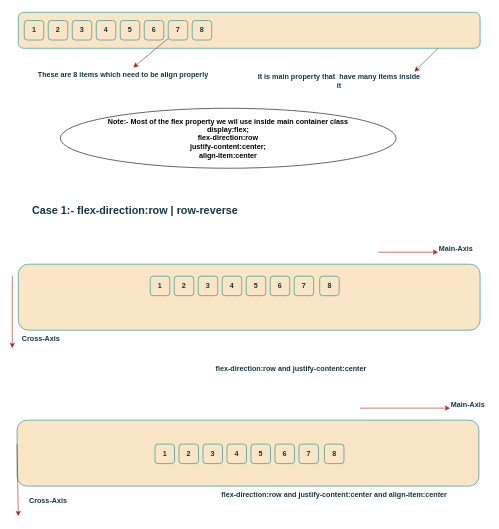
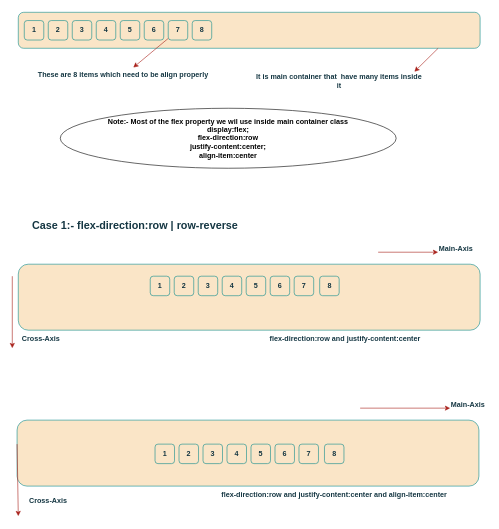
  <mxCell id="0" />
  <mxCell id="1" parent="0" />
  <mxCell id="2" value="" style="rounded=1;whiteSpace=wrap;html=1;labelBackgroundColor=none;fillColor=#FAE5C7;strokeColor=#0F8B8D;fontColor=#143642;" vertex="1" parent="1"><mxGeometry x="30" y="20" width="770" height="60" as="geometry" /></mxCell>
  <mxCell id="3" value="1" style="whiteSpace=wrap;html=1;aspect=fixed;fillColor=#FAE5C7;strokeColor=#0F8B8D;fontStyle=1;labelBackgroundColor=none;fontColor=#143642;rounded=1;" vertex="1" parent="1"><mxGeometry x="40" y="33.75" width="32.5" height="32.5" as="geometry" /></mxCell>
  <mxCell id="4" value="2" style="whiteSpace=wrap;html=1;aspect=fixed;fillColor=#FAE5C7;strokeColor=#0F8B8D;fontStyle=1;labelBackgroundColor=none;fontColor=#143642;rounded=1;" vertex="1" parent="1"><mxGeometry x="80" y="33.75" width="32.5" height="32.5" as="geometry" /></mxCell>
  <mxCell id="5" value="3" style="whiteSpace=wrap;html=1;aspect=fixed;fillColor=#FAE5C7;strokeColor=#0F8B8D;fontStyle=1;labelBackgroundColor=none;fontColor=#143642;rounded=1;" vertex="1" parent="1"><mxGeometry x="120" y="33.75" width="32.5" height="32.5" as="geometry" /></mxCell>
  <mxCell id="6" value="4" style="whiteSpace=wrap;html=1;aspect=fixed;fillColor=#FAE5C7;strokeColor=#0F8B8D;fontStyle=1;labelBackgroundColor=none;fontColor=#143642;rounded=1;" vertex="1" parent="1"><mxGeometry x="160" y="33.75" width="32.5" height="32.5" as="geometry" /></mxCell>
  <mxCell id="7" value="5" style="whiteSpace=wrap;html=1;aspect=fixed;fillColor=#FAE5C7;strokeColor=#0F8B8D;fontStyle=1;labelBackgroundColor=none;fontColor=#143642;rounded=1;" vertex="1" parent="1"><mxGeometry x="200" y="33.75" width="32.5" height="32.5" as="geometry" /></mxCell>
  <mxCell id="8" value="6" style="whiteSpace=wrap;html=1;aspect=fixed;fillColor=#FAE5C7;strokeColor=#0F8B8D;fontStyle=1;labelBackgroundColor=none;fontColor=#143642;rounded=1;" vertex="1" parent="1"><mxGeometry x="240" y="33.75" width="32.5" height="32.5" as="geometry" /></mxCell>
  <mxCell id="9" value="7" style="whiteSpace=wrap;html=1;aspect=fixed;fillColor=#FAE5C7;strokeColor=#0F8B8D;fontStyle=1;labelBackgroundColor=none;fontColor=#143642;rounded=1;" vertex="1" parent="1"><mxGeometry x="280" y="33.75" width="32.5" height="32.5" as="geometry" /></mxCell>
  <mxCell id="10" value="8" style="whiteSpace=wrap;html=1;aspect=fixed;fillColor=#FAE5C7;strokeColor=#0F8B8D;fontStyle=1;labelBackgroundColor=none;fontColor=#143642;rounded=1;" vertex="1" parent="1"><mxGeometry x="320" y="33.75" width="32.5" height="32.5" as="geometry" /></mxCell>
  <mxCell id="11" value="" style="endArrow=classic;html=1;rounded=1;entryX=0.85;entryY=0.272;entryDx=0;entryDy=0;entryPerimeter=0;labelBackgroundColor=none;strokeColor=#A8201A;fontColor=default;" edge="1" parent="1"><mxGeometry width="50" height="50" relative="1" as="geometry"><mxPoint x="730" y="80" as="sourcePoint" /><mxPoint x="690.5" y="119.04" as="targetPoint" /></mxGeometry></mxCell>
  <mxCell id="12" value="" style="endArrow=classic;html=1;rounded=1;entryX=0.606;entryY=0.172;entryDx=0;entryDy=0;entryPerimeter=0;labelBackgroundColor=none;strokeColor=#A8201A;fontColor=default;" edge="1" parent="1" source="9"><mxGeometry width="50" height="50" relative="1" as="geometry"><mxPoint x="390" y="110" as="sourcePoint" /><mxPoint x="221.8" y="112.04" as="targetPoint" /></mxGeometry></mxCell>
  <mxCell id="13" value="" style="rounded=1;whiteSpace=wrap;html=1;labelBackgroundColor=none;fillColor=#FAE5C7;strokeColor=#0F8B8D;fontColor=#143642;" vertex="1" parent="1"><mxGeometry x="30" y="440" width="770" height="110" as="geometry" /></mxCell>
  <mxCell id="14" value="1" style="whiteSpace=wrap;html=1;aspect=fixed;fillColor=#FAE5C7;strokeColor=#0F8B8D;fontStyle=1;labelBackgroundColor=none;fontColor=#143642;rounded=1;" vertex="1" parent="1"><mxGeometry x="250" y="460" width="32.5" height="32.5" as="geometry" /></mxCell>
  <mxCell id="15" value="2" style="whiteSpace=wrap;html=1;aspect=fixed;fillColor=#FAE5C7;strokeColor=#0F8B8D;fontStyle=1;labelBackgroundColor=none;fontColor=#143642;rounded=1;" vertex="1" parent="1"><mxGeometry x="290" y="460" width="32.5" height="32.5" as="geometry" /></mxCell>
  <mxCell id="16" value="3" style="whiteSpace=wrap;html=1;aspect=fixed;fillColor=#FAE5C7;strokeColor=#0F8B8D;fontStyle=1;labelBackgroundColor=none;fontColor=#143642;rounded=1;" vertex="1" parent="1"><mxGeometry x="330" y="460" width="32.5" height="32.5" as="geometry" /></mxCell>
  <mxCell id="17" value="4" style="whiteSpace=wrap;html=1;aspect=fixed;fillColor=#FAE5C7;strokeColor=#0F8B8D;fontStyle=1;labelBackgroundColor=none;fontColor=#143642;rounded=1;" vertex="1" parent="1"><mxGeometry x="370" y="460" width="32.5" height="32.5" as="geometry" /></mxCell>
  <mxCell id="18" value="5" style="whiteSpace=wrap;html=1;aspect=fixed;fillColor=#FAE5C7;strokeColor=#0F8B8D;fontStyle=1;labelBackgroundColor=none;fontColor=#143642;rounded=1;" vertex="1" parent="1"><mxGeometry x="410" y="460" width="32.5" height="32.5" as="geometry" /></mxCell>
  <mxCell id="19" value="6" style="whiteSpace=wrap;html=1;aspect=fixed;fillColor=#FAE5C7;strokeColor=#0F8B8D;fontStyle=1;labelBackgroundColor=none;fontColor=#143642;rounded=1;" vertex="1" parent="1"><mxGeometry x="450" y="460" width="32.5" height="32.5" as="geometry" /></mxCell>
  <mxCell id="20" value="7" style="whiteSpace=wrap;html=1;aspect=fixed;fillColor=#FAE5C7;strokeColor=#0F8B8D;fontStyle=1;labelBackgroundColor=none;fontColor=#143642;rounded=1;" vertex="1" parent="1"><mxGeometry x="490" y="460" width="32.5" height="32.5" as="geometry" /></mxCell>
  <mxCell id="21" value="8" style="whiteSpace=wrap;html=1;aspect=fixed;fillColor=#FAE5C7;strokeColor=#0F8B8D;fontStyle=1;labelBackgroundColor=none;fontColor=#143642;rounded=1;" vertex="1" parent="1"><mxGeometry x="532.5" y="460" width="32.5" height="32.5" as="geometry" /></mxCell>
- <mxCell id="22" value="flex-direction:row and justify-content:center" style="text;html=1;strokeColor=none;fillColor=none;align=center;verticalAlign=middle;whiteSpace=wrap;rounded=0;fontColor=#143642;fontStyle=1" vertex="1" parent="1"><mxGeometry x="290" y="600" width="390" height="30" as="geometry" /></mxCell>
+ <mxCell id="22" value="flex-direction:row and justify-content:center" style="text;html=1;strokeColor=none;fillColor=none;align=center;verticalAlign=middle;whiteSpace=wrap;rounded=0;fontColor=#143642;fontStyle=1" vertex="1" parent="1"><mxGeometry x="380" y="550" width="390" height="30" as="geometry" /></mxCell>
  <mxCell id="23" value="These are 8 items which need to be align properly" style="text;html=1;strokeColor=none;fillColor=none;align=center;verticalAlign=middle;whiteSpace=wrap;rounded=0;fontColor=#143642;fontStyle=1" vertex="1" parent="1"><mxGeometry x="30" y="110" width="350" height="30" as="geometry" /></mxCell>
- <mxCell id="24" value="It is main property that&amp;nbsp; have many items inside&lt;br style=&quot;border-color: var(--border-color);&quot;&gt;&lt;span style=&quot;&quot;&gt;it&lt;/span&gt;" style="text;html=1;strokeColor=none;fillColor=none;align=center;verticalAlign=middle;whiteSpace=wrap;rounded=0;fontColor=#143642;fontStyle=1" vertex="1" parent="1"><mxGeometry x="420" y="120" width="290" height="30" as="geometry" /></mxCell>
+ <mxCell id="24" value="It is main container that&amp;nbsp; have many items inside&lt;br style=&quot;border-color: var(--border-color);&quot;&gt;&lt;span style=&quot;&quot;&gt;it&lt;/span&gt;" style="text;html=1;strokeColor=none;fillColor=none;align=center;verticalAlign=middle;whiteSpace=wrap;rounded=0;fontColor=#143642;fontStyle=1" vertex="1" parent="1"><mxGeometry x="420" y="120" width="290" height="30" as="geometry" /></mxCell>
  <mxCell id="25" value="Note:- Most of the flex property we wil use inside main container class&lt;br&gt;&lt;div style=&quot;&quot;&gt;&lt;span style=&quot;background-color: initial;&quot;&gt;display:flex;&lt;/span&gt;&lt;br&gt;&lt;span style=&quot;background-color: initial;&quot;&gt;flex-direction:row&lt;/span&gt;&lt;br&gt;&lt;span style=&quot;background-color: initial;&quot;&gt;justify-content:center;&lt;/span&gt;&lt;br&gt;&lt;span style=&quot;background-color: initial;&quot;&gt;align-item:center&lt;/span&gt;&lt;br&gt;&lt;/div&gt;" style="ellipse;whiteSpace=wrap;html=1;rounded=1;fontStyle=1" vertex="1" parent="1"><mxGeometry x="100" y="180" width="560" height="100" as="geometry" /></mxCell>
- <mxCell id="26" value="&lt;font style=&quot;font-size: 18px;&quot;&gt;Case 1:- flex-direction:row | row-reverse&lt;/font&gt;" style="text;html=1;strokeColor=none;fillColor=none;align=center;verticalAlign=middle;whiteSpace=wrap;rounded=0;fontColor=#143642;fontStyle=1" vertex="1" parent="1"><mxGeometry x="40" y="335" width="370" height="30" as="geometry" /></mxCell>
+ <mxCell id="26" value="&lt;font style=&quot;font-size: 18px;&quot;&gt;Case 1:- flex-direction:row | row-reverse&lt;/font&gt;" style="text;html=1;strokeColor=none;fillColor=none;align=center;verticalAlign=middle;whiteSpace=wrap;rounded=0;fontColor=#143642;fontStyle=1" vertex="1" parent="1"><mxGeometry x="40" y="360" width="370" height="30" as="geometry" /></mxCell>
  <mxCell id="27" value="" style="endArrow=classic;html=1;rounded=1;strokeColor=#A8201A;fontColor=#143642;fillColor=#FAE5C7;" edge="1" parent="1"><mxGeometry width="50" height="50" relative="1" as="geometry"><mxPoint x="630" y="420" as="sourcePoint" /><mxPoint x="730" y="420" as="targetPoint" /></mxGeometry></mxCell>
  <mxCell id="28" value="Main-Axis" style="text;html=1;strokeColor=none;fillColor=none;align=center;verticalAlign=middle;whiteSpace=wrap;rounded=0;fontColor=#143642;fontStyle=1" vertex="1" parent="1"><mxGeometry x="730" y="400" width="60" height="30" as="geometry" /></mxCell>
  <mxCell id="29" value="" style="endArrow=classic;html=1;rounded=1;strokeColor=#A8201A;fontColor=#143642;fillColor=#FAE5C7;" edge="1" parent="1"><mxGeometry width="50" height="50" relative="1" as="geometry"><mxPoint x="20" y="460" as="sourcePoint" /><mxPoint x="20" y="580" as="targetPoint" /><Array as="points" /></mxGeometry></mxCell>
  <mxCell id="30" value="Cross-Axis" style="text;html=1;strokeColor=none;fillColor=none;align=center;verticalAlign=middle;whiteSpace=wrap;rounded=0;fontColor=#143642;fontStyle=1" vertex="1" parent="1"><mxGeometry x="28" y="550" width="80" height="30" as="geometry" /></mxCell>
  <mxCell id="31" value="" style="rounded=1;whiteSpace=wrap;html=1;labelBackgroundColor=none;fillColor=#FAE5C7;strokeColor=#0F8B8D;fontColor=#143642;" vertex="1" parent="1"><mxGeometry x="28" y="700" width="770" height="110" as="geometry" /></mxCell>
  <mxCell id="32" value="1" style="whiteSpace=wrap;html=1;aspect=fixed;fillColor=#FAE5C7;strokeColor=#0F8B8D;fontStyle=1;labelBackgroundColor=none;fontColor=#143642;rounded=1;" vertex="1" parent="1"><mxGeometry x="258" y="740" width="32.5" height="32.5" as="geometry" /></mxCell>
  <mxCell id="33" value="2" style="whiteSpace=wrap;html=1;aspect=fixed;fillColor=#FAE5C7;strokeColor=#0F8B8D;fontStyle=1;labelBackgroundColor=none;fontColor=#143642;rounded=1;" vertex="1" parent="1"><mxGeometry x="298" y="740" width="32.5" height="32.5" as="geometry" /></mxCell>
  <mxCell id="34" value="3" style="whiteSpace=wrap;html=1;aspect=fixed;fillColor=#FAE5C7;strokeColor=#0F8B8D;fontStyle=1;labelBackgroundColor=none;fontColor=#143642;rounded=1;" vertex="1" parent="1"><mxGeometry x="338" y="740" width="32.5" height="32.5" as="geometry" /></mxCell>
  <mxCell id="35" value="4" style="whiteSpace=wrap;html=1;aspect=fixed;fillColor=#FAE5C7;strokeColor=#0F8B8D;fontStyle=1;labelBackgroundColor=none;fontColor=#143642;rounded=1;" vertex="1" parent="1"><mxGeometry x="378" y="740" width="32.5" height="32.5" as="geometry" /></mxCell>
  <mxCell id="36" value="5" style="whiteSpace=wrap;html=1;aspect=fixed;fillColor=#FAE5C7;strokeColor=#0F8B8D;fontStyle=1;labelBackgroundColor=none;fontColor=#143642;rounded=1;" vertex="1" parent="1"><mxGeometry x="418" y="740" width="32.5" height="32.5" as="geometry" /></mxCell>
  <mxCell id="37" value="6" style="whiteSpace=wrap;html=1;aspect=fixed;fillColor=#FAE5C7;strokeColor=#0F8B8D;fontStyle=1;labelBackgroundColor=none;fontColor=#143642;rounded=1;" vertex="1" parent="1"><mxGeometry x="458" y="740" width="32.5" height="32.5" as="geometry" /></mxCell>
  <mxCell id="38" value="7" style="whiteSpace=wrap;html=1;aspect=fixed;fillColor=#FAE5C7;strokeColor=#0F8B8D;fontStyle=1;labelBackgroundColor=none;fontColor=#143642;rounded=1;" vertex="1" parent="1"><mxGeometry x="498" y="740" width="32.5" height="32.5" as="geometry" /></mxCell>
  <mxCell id="39" value="8" style="whiteSpace=wrap;html=1;aspect=fixed;fillColor=#FAE5C7;strokeColor=#0F8B8D;fontStyle=1;labelBackgroundColor=none;fontColor=#143642;rounded=1;" vertex="1" parent="1"><mxGeometry x="540.5" y="740" width="32.5" height="32.5" as="geometry" /></mxCell>
  <mxCell id="40" value="" style="endArrow=classic;html=1;rounded=1;strokeColor=#A8201A;fontColor=#143642;fillColor=#FAE5C7;" edge="1" parent="1"><mxGeometry width="50" height="50" relative="1" as="geometry"><mxPoint x="28" y="740" as="sourcePoint" /><mxPoint x="30" y="860" as="targetPoint" /><Array as="points" /></mxGeometry></mxCell>
  <mxCell id="41" value="Cross-Axis" style="text;html=1;strokeColor=none;fillColor=none;align=center;verticalAlign=middle;whiteSpace=wrap;rounded=0;fontColor=#143642;fontStyle=1" vertex="1" parent="1"><mxGeometry x="40" y="820" width="80" height="30" as="geometry" /></mxCell>
  <mxCell id="42" value="" style="endArrow=classic;html=1;rounded=1;strokeColor=#A8201A;fontColor=#143642;fillColor=#FAE5C7;" edge="1" parent="1"><mxGeometry width="50" height="50" relative="1" as="geometry"><mxPoint x="600" y="680" as="sourcePoint" /><mxPoint x="750" y="680" as="targetPoint" /></mxGeometry></mxCell>
  <mxCell id="43" value="Main-Axis" style="text;html=1;strokeColor=none;fillColor=none;align=center;verticalAlign=middle;whiteSpace=wrap;rounded=0;fontColor=#143642;fontStyle=1" vertex="1" parent="1"><mxGeometry x="750" y="660" width="60" height="30" as="geometry" /></mxCell>
  <mxCell id="44" value="flex-direction:row and justify-content:center and align-item:center" style="text;html=1;strokeColor=none;fillColor=none;align=center;verticalAlign=middle;whiteSpace=wrap;rounded=0;fontColor=#143642;fontStyle=1" vertex="1" parent="1"><mxGeometry x="321.75" y="810" width="470" height="30" as="geometry" /></mxCell>
